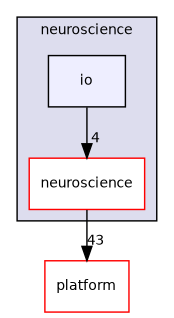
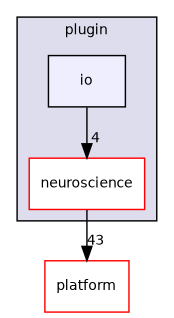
  digraph {
    compound=true
    node [color=red fillcolor=white fontname=Helvetica fontsize=10 shape=box style=filled]
    edge [labeldistance=1.5 labelfontname=Helvetica labelfontsize=10]
    n1 [label=neuroscience]
    n2 [fillcolor="#eeeeff" label=io pencolor=black color=""]
    n3 [label=platform]
    subgraph cluster_1 {
      bgcolor="#ddddee"
      fontname=Helvetica
      fontsize=10
-     label=neuroscience
+     label=plugin
      pencolor=black
      n1
      n2
    }
    n1 -> n3 [headlabel=43]
    n2 -> n1 [headlabel=4]
  }
